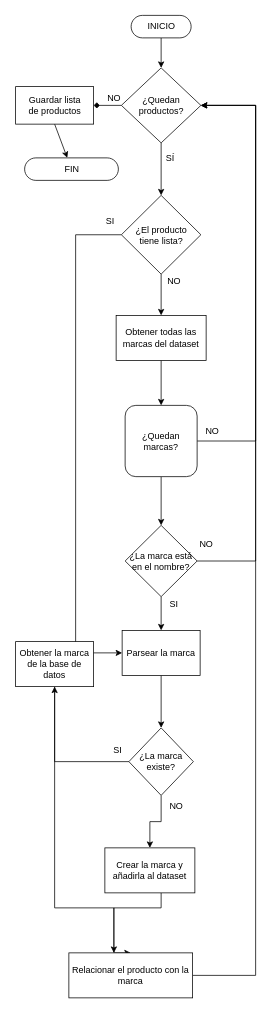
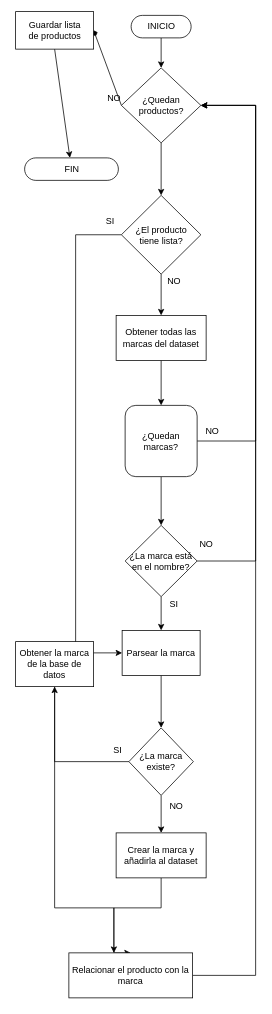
  <mxCell id="0" />
  <mxCell id="1" parent="0" />
  <mxCell id="2" style="edgeStyle=none;html=1;entryX=0.5;entryY=0;entryDx=0;entryDy=0;" parent="1" source="4" target="9" edge="1"><mxGeometry relative="1" as="geometry"><mxPoint x="214" y="260" as="targetPoint" /></mxGeometry></mxCell>
  <mxCell id="3" style="edgeStyle=none;html=1;exitX=0;exitY=0.5;exitDx=0;exitDy=0;entryX=1;entryY=0.5;entryDx=0;entryDy=0;endArrow=diamond;" parent="1" source="4" target="15" edge="1"><mxGeometry relative="1" as="geometry"><mxPoint x="74" y="140" as="targetPoint" /></mxGeometry></mxCell>
  <mxCell id="4" value="¿Quedan &lt;br&gt;productos?" style="shape=rhombus;html=1;dashed=0;whitespace=wrap;perimeter=rhombusPerimeter;" parent="1" vertex="1"><mxGeometry x="161" y="90" width="106" height="100" as="geometry" /></mxCell>
  <mxCell id="5" style="edgeStyle=none;html=1;entryX=0.5;entryY=0;entryDx=0;entryDy=0;exitX=0.5;exitY=0.5;exitDx=0;exitDy=15;exitPerimeter=0;" parent="1" source="12" target="4" edge="1"><mxGeometry relative="1" as="geometry"><mxPoint x="214" y="0" as="sourcePoint" /></mxGeometry></mxCell>
- <mxCell id="6" value="SÍ" style="text;html=1;align=center;verticalAlign=middle;resizable=0;points=[];autosize=1;strokeColor=none;fillColor=none;" parent="1" vertex="1"><mxGeometry x="211" y="196" width="30" height="30" as="geometry" /></mxCell>
  <mxCell id="7" value="" style="edgeStyle=orthogonalEdgeStyle;rounded=0;orthogonalLoop=1;jettySize=auto;html=1;" edge="1" parent="1" source="9" target="18"><mxGeometry relative="1" as="geometry" /></mxCell>
  <mxCell id="8" style="edgeStyle=orthogonalEdgeStyle;rounded=0;orthogonalLoop=1;jettySize=auto;html=1;entryX=0;entryY=0.5;entryDx=0;entryDy=0;" edge="1" parent="1" source="9" target="28"><mxGeometry relative="1" as="geometry"><mxPoint x="-230" y="760" as="targetPoint" /><Array as="points"><mxPoint x="100" y="313" /><mxPoint x="100" y="870" /></Array></mxGeometry></mxCell>
  <mxCell id="9" value="¿El producto &lt;br&gt;tiene lista?" style="shape=rhombus;html=1;dashed=0;whitespace=wrap;perimeter=rhombusPerimeter;" parent="1" vertex="1"><mxGeometry x="161" y="260" width="106" height="105" as="geometry" /></mxCell>
  <mxCell id="10" value="NO" style="text;html=1;align=center;verticalAlign=middle;resizable=0;points=[];autosize=1;strokeColor=none;fillColor=none;" parent="1" vertex="1"><mxGeometry x="211" y="360" width="40" height="30" as="geometry" /></mxCell>
  <mxCell id="11" value="SI" style="text;html=1;align=center;verticalAlign=middle;resizable=0;points=[];autosize=1;strokeColor=none;fillColor=none;" parent="1" vertex="1"><mxGeometry x="131" y="280" width="30" height="30" as="geometry" /></mxCell>
  <mxCell id="12" value="INICIO" style="html=1;dashed=0;whitespace=wrap;shape=mxgraph.dfd.start" parent="1" vertex="1"><mxGeometry x="174" y="20" width="80" height="30" as="geometry" /></mxCell>
  <mxCell id="13" value="NO" style="text;html=1;align=center;verticalAlign=middle;resizable=0;points=[];autosize=1;strokeColor=none;fillColor=none;" parent="1" vertex="1"><mxGeometry x="131" y="115" width="40" height="30" as="geometry" /></mxCell>
  <mxCell id="14" style="edgeStyle=none;html=1;exitX=0.5;exitY=1;exitDx=0;exitDy=0;" parent="1" source="15" target="16" edge="1"><mxGeometry relative="1" as="geometry" /></mxCell>
- <mxCell id="15" value="Guardar lista&lt;br&gt;de productos" style="html=1;dashed=0;whitespace=wrap;" parent="1" vertex="1"><mxGeometry x="20" y="115" width="104" height="50" as="geometry" /></mxCell>
+ <mxCell id="15" value="Guardar lista&lt;br&gt;de productos" style="html=1;dashed=0;whitespace=wrap;" parent="1" vertex="1"><mxGeometry x="20" y="15" width="104" height="50" as="geometry" /></mxCell>
  <mxCell id="16" value="FIN" style="html=1;dashed=0;whitespace=wrap;shape=mxgraph.dfd.start" parent="1" vertex="1"><mxGeometry x="32" y="210" width="125" height="30" as="geometry" /></mxCell>
  <mxCell id="17" value="" style="edgeStyle=orthogonalEdgeStyle;rounded=0;orthogonalLoop=1;jettySize=auto;html=1;" edge="1" parent="1" source="18" target="21"><mxGeometry relative="1" as="geometry" /></mxCell>
  <mxCell id="18" value="Obtener todas las marcas del dataset" style="whiteSpace=wrap;html=1;dashed=0;" vertex="1" parent="1"><mxGeometry x="154" y="420" width="120" height="60" as="geometry" /></mxCell>
  <mxCell id="19" style="edgeStyle=orthogonalEdgeStyle;rounded=0;orthogonalLoop=1;jettySize=auto;html=1;entryX=1;entryY=0.5;entryDx=0;entryDy=0;" edge="1" parent="1" source="21" target="4"><mxGeometry relative="1" as="geometry"><Array as="points"><mxPoint x="340" y="588" /><mxPoint x="340" y="140" /></Array></mxGeometry></mxCell>
  <mxCell id="20" value="" style="edgeStyle=orthogonalEdgeStyle;rounded=0;orthogonalLoop=1;jettySize=auto;html=1;" edge="1" parent="1" source="21" target="25"><mxGeometry relative="1" as="geometry" /></mxCell>
  <mxCell id="21" value="¿Quedan marcas?" style="whiteSpace=wrap;html=1;dashed=0;rounded=1;" vertex="1" parent="1"><mxGeometry x="166" y="540" width="96" height="95" as="geometry" /></mxCell>
  <mxCell id="22" value="NO" style="text;html=1;align=center;verticalAlign=middle;resizable=0;points=[];autosize=1;strokeColor=none;fillColor=none;" vertex="1" parent="1"><mxGeometry x="262" y="560" width="40" height="30" as="geometry" /></mxCell>
  <mxCell id="23" value="" style="edgeStyle=orthogonalEdgeStyle;rounded=0;orthogonalLoop=1;jettySize=auto;html=1;" edge="1" parent="1" source="25" target="28"><mxGeometry relative="1" as="geometry" /></mxCell>
  <mxCell id="24" style="edgeStyle=orthogonalEdgeStyle;rounded=0;orthogonalLoop=1;jettySize=auto;html=1;entryX=1;entryY=0.5;entryDx=0;entryDy=0;" edge="1" parent="1" source="25" target="4"><mxGeometry relative="1" as="geometry"><Array as="points"><mxPoint x="340" y="748" /><mxPoint x="340" y="140" /></Array></mxGeometry></mxCell>
  <mxCell id="25" value="¿La marca está en el nombre?" style="rhombus;whiteSpace=wrap;html=1;dashed=0;" vertex="1" parent="1"><mxGeometry x="166" y="700" width="96" height="95" as="geometry" /></mxCell>
  <mxCell id="26" value="SI" style="text;html=1;align=center;verticalAlign=middle;resizable=0;points=[];autosize=1;strokeColor=none;fillColor=none;" vertex="1" parent="1"><mxGeometry x="141" y="985" width="30" height="30" as="geometry" /></mxCell>
  <mxCell id="27" value="" style="edgeStyle=orthogonalEdgeStyle;rounded=0;orthogonalLoop=1;jettySize=auto;html=1;" edge="1" parent="1" source="28" target="33"><mxGeometry relative="1" as="geometry" /></mxCell>
  <mxCell id="28" value="Parsear la marca" style="whiteSpace=wrap;html=1;dashed=0;" vertex="1" parent="1"><mxGeometry x="162" y="840" width="104" height="60" as="geometry" /></mxCell>
  <mxCell id="29" value="NO" style="text;html=1;align=center;verticalAlign=middle;resizable=0;points=[];autosize=1;strokeColor=none;fillColor=none;" vertex="1" parent="1"><mxGeometry x="254" y="710" width="40" height="30" as="geometry" /></mxCell>
  <mxCell id="30" value="SI" style="text;html=1;align=center;verticalAlign=middle;resizable=0;points=[];autosize=1;strokeColor=none;fillColor=none;" vertex="1" parent="1"><mxGeometry x="216" y="790" width="30" height="30" as="geometry" /></mxCell>
  <mxCell id="31" value="" style="edgeStyle=orthogonalEdgeStyle;rounded=0;orthogonalLoop=1;jettySize=auto;html=1;" edge="1" parent="1" source="33" target="35"><mxGeometry relative="1" as="geometry" /></mxCell>
  <mxCell id="32" value="" style="edgeStyle=orthogonalEdgeStyle;rounded=0;orthogonalLoop=1;jettySize=auto;html=1;" edge="1" parent="1" source="33" target="37"><mxGeometry relative="1" as="geometry" /></mxCell>
  <mxCell id="33" value="¿La marca existe?" style="rhombus;whiteSpace=wrap;html=1;dashed=0;" vertex="1" parent="1"><mxGeometry x="171" y="970" width="86" height="90" as="geometry" /></mxCell>
  <mxCell id="34" value="" style="edgeStyle=orthogonalEdgeStyle;rounded=0;orthogonalLoop=1;jettySize=auto;html=1;" edge="1" parent="1" source="35" target="40"><mxGeometry relative="1" as="geometry"><Array as="points"><mxPoint x="72" y="1210" /><mxPoint x="151" y="1210" /></Array></mxGeometry></mxCell>
  <mxCell id="35" value="Obtener la marca de la base de datos" style="whiteSpace=wrap;html=1;dashed=0;" vertex="1" parent="1"><mxGeometry x="20" y="855" width="104" height="60" as="geometry" /></mxCell>
  <mxCell id="36" style="edgeStyle=orthogonalEdgeStyle;rounded=0;orthogonalLoop=1;jettySize=auto;html=1;entryX=0.5;entryY=0;entryDx=0;entryDy=0;" edge="1" parent="1" source="37" target="40"><mxGeometry relative="1" as="geometry"><Array as="points"><mxPoint x="214" y="1210" /><mxPoint x="151" y="1210" /></Array></mxGeometry></mxCell>
- <mxCell id="37" value="Crear la marca y añadirla al dataset" style="whiteSpace=wrap;html=1;dashed=0;" vertex="1" parent="1"><mxGeometry x="139" y="1130" width="120" height="60" as="geometry" /></mxCell>
+ <mxCell id="37" value="Crear la marca y añadirla al dataset" style="whiteSpace=wrap;html=1;dashed=0;" vertex="1" parent="1"><mxGeometry x="154" y="1110" width="120" height="60" as="geometry" /></mxCell>
  <mxCell id="38" value="NO" style="text;html=1;align=center;verticalAlign=middle;resizable=0;points=[];autosize=1;strokeColor=none;fillColor=none;" vertex="1" parent="1"><mxGeometry x="214" y="1060" width="40" height="30" as="geometry" /></mxCell>
  <mxCell id="39" style="edgeStyle=orthogonalEdgeStyle;rounded=0;orthogonalLoop=1;jettySize=auto;html=1;entryX=1;entryY=0.5;entryDx=0;entryDy=0;" edge="1" parent="1" source="40" target="4"><mxGeometry relative="1" as="geometry"><Array as="points"><mxPoint x="340" y="1300" /><mxPoint x="340" y="140" /></Array></mxGeometry></mxCell>
  <mxCell id="40" value="Relacionar el producto con la marca" style="whiteSpace=wrap;html=1;dashed=0;" vertex="1" parent="1"><mxGeometry x="91" y="1270" width="165" height="60" as="geometry" /></mxCell>
